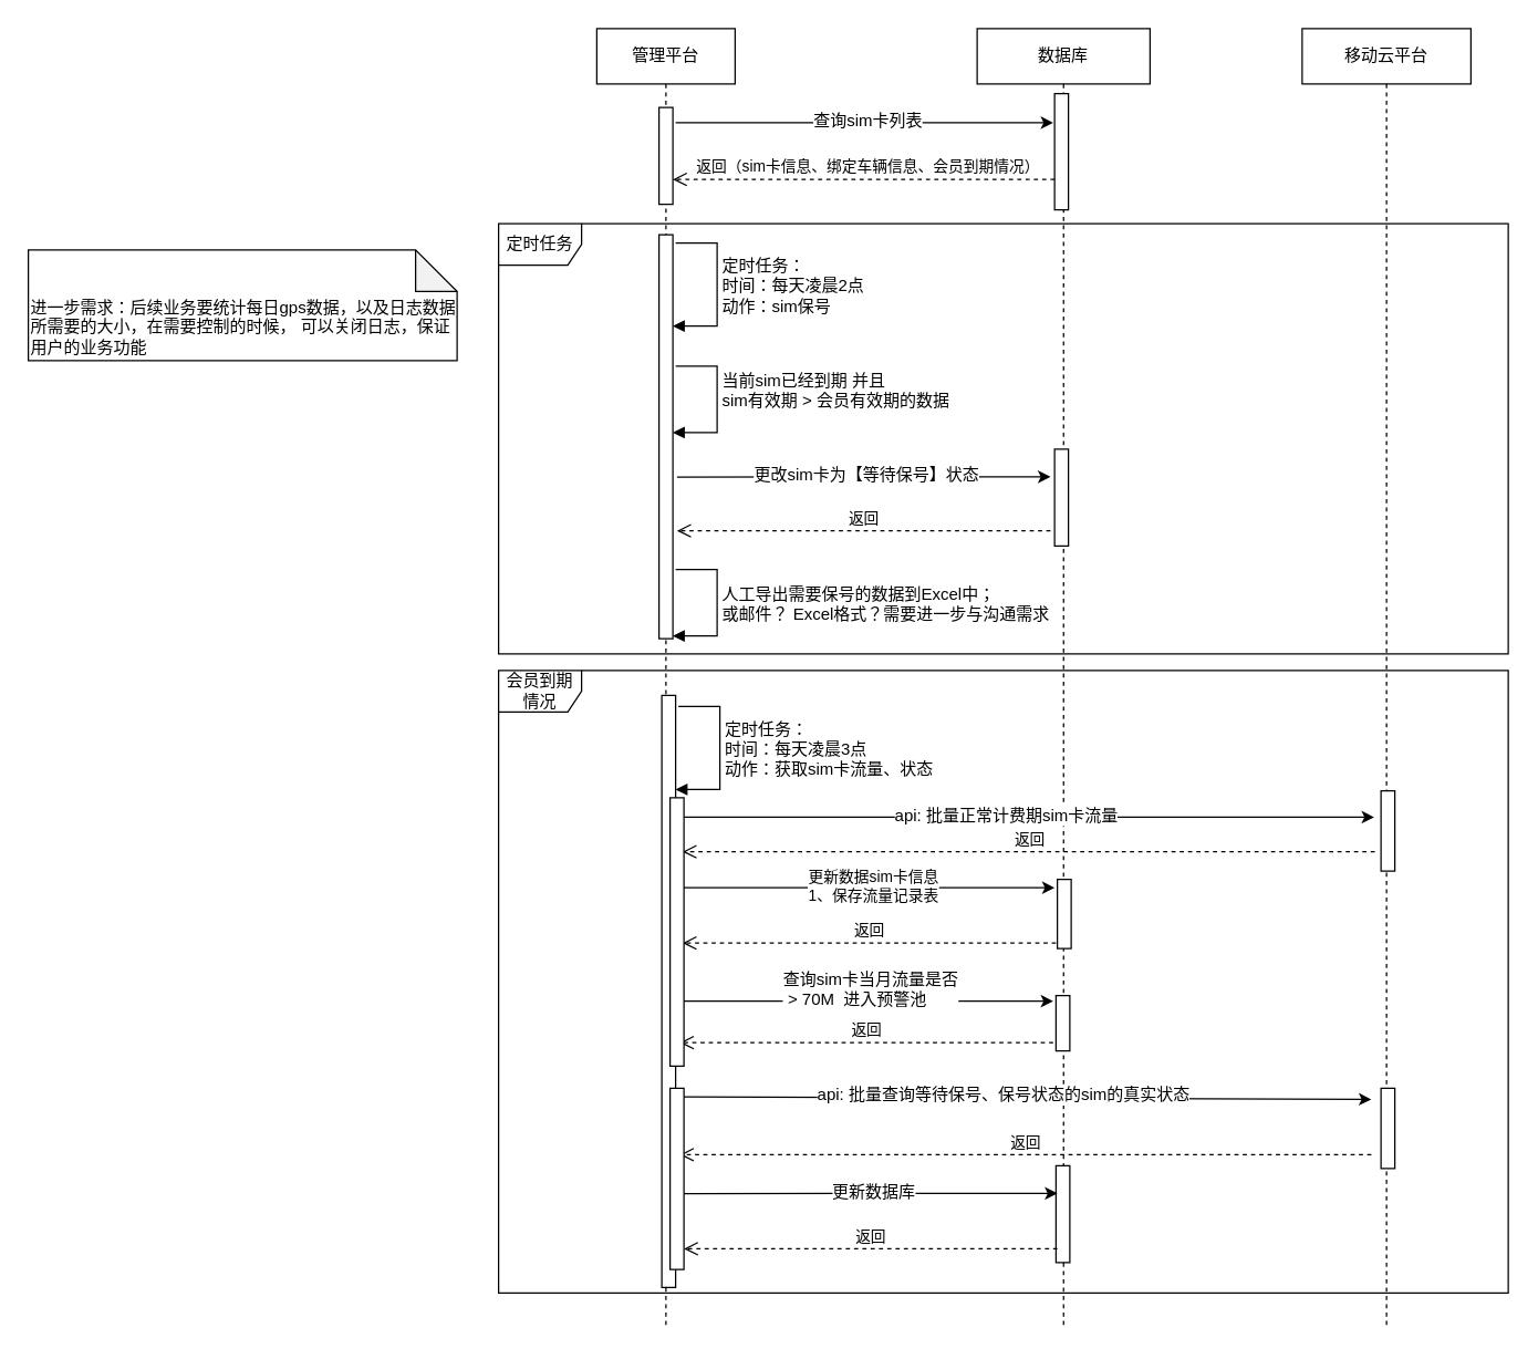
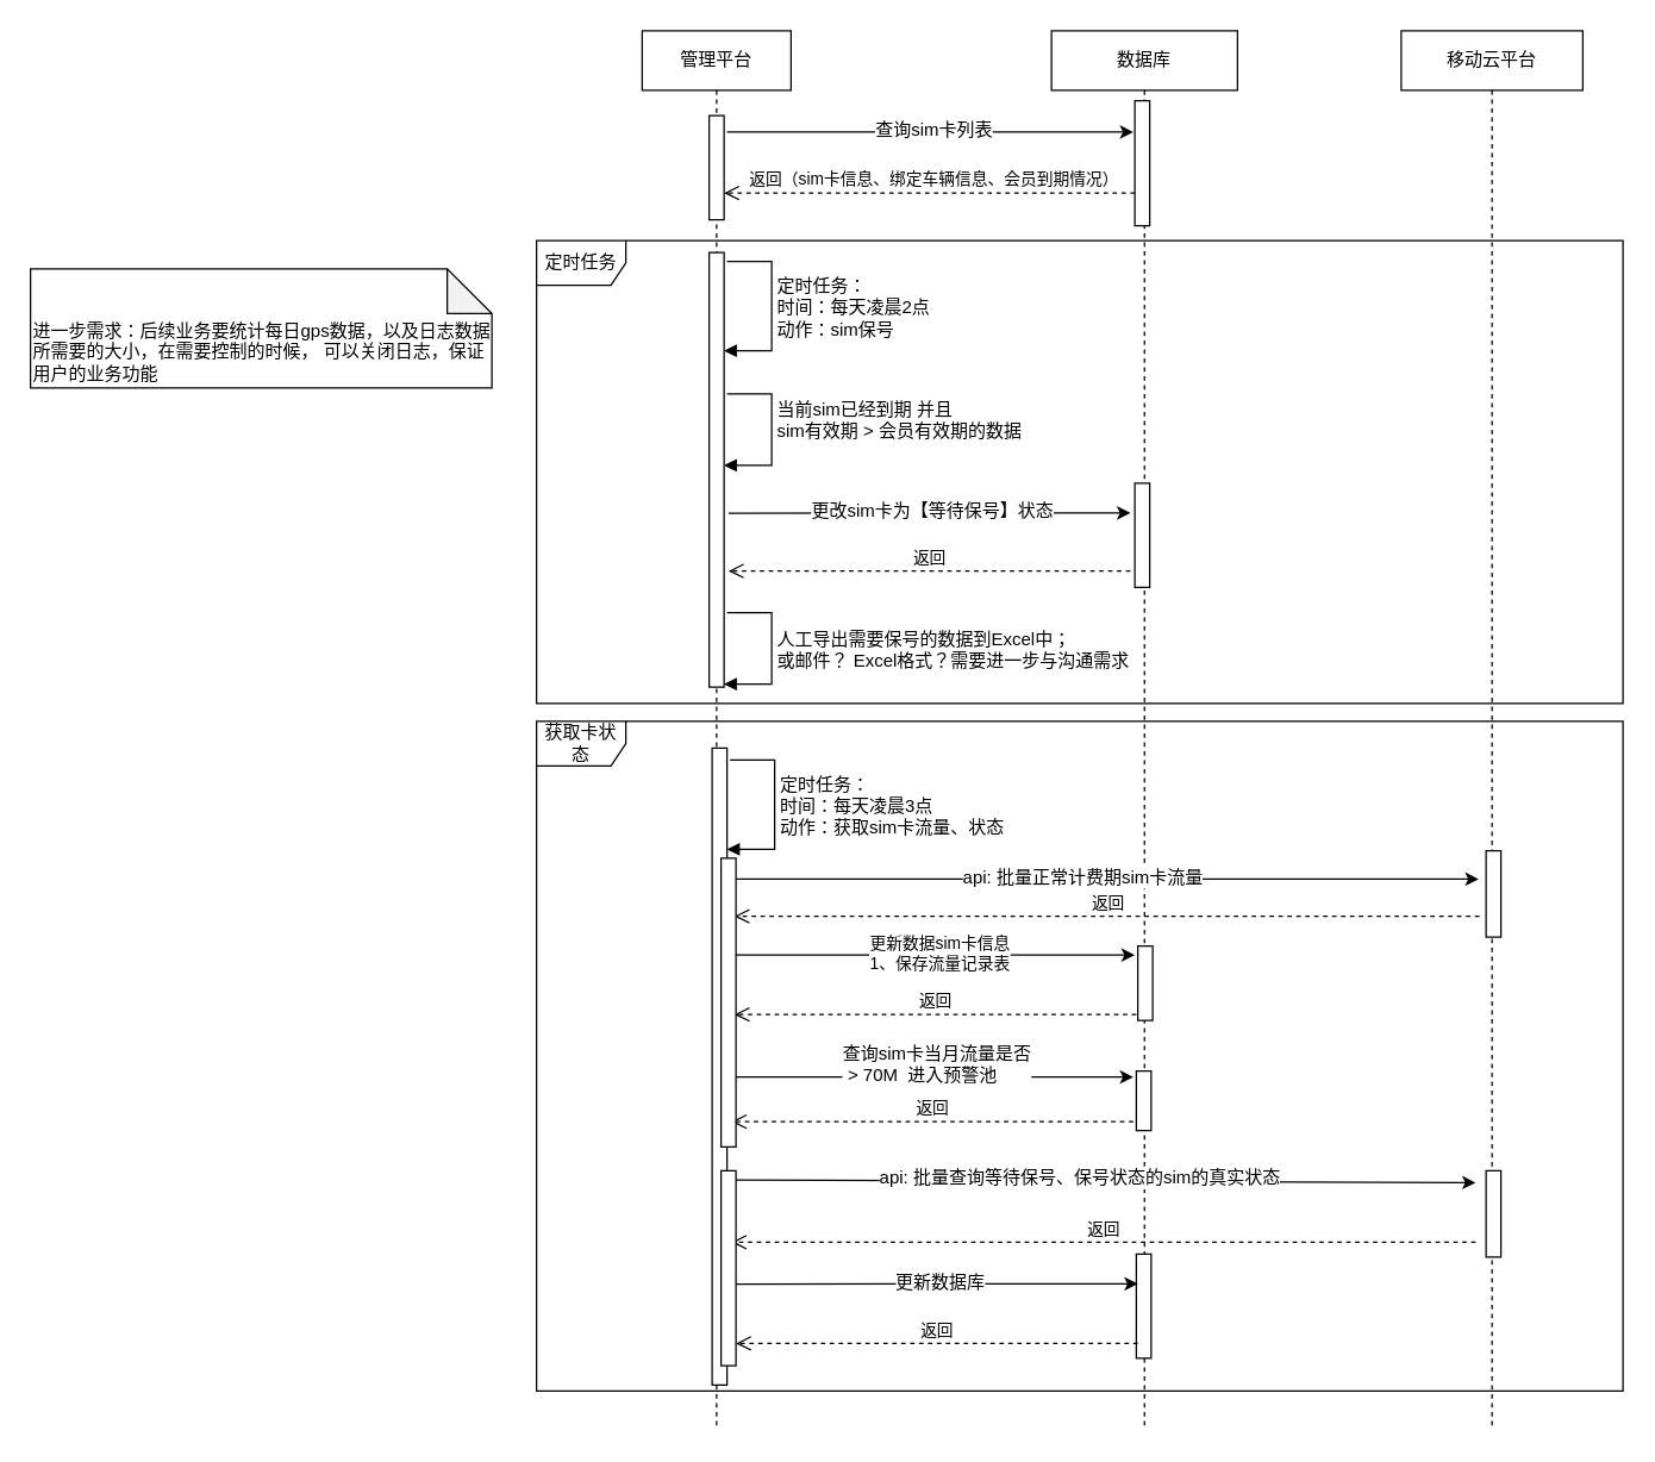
  <mxCell id="0" />
  <mxCell id="1" parent="0" />
  <mxCell id="2" value="移动云平台" style="shape=umlLifeline;perimeter=lifelinePerimeter;whiteSpace=wrap;html=1;container=0;dropTarget=0;collapsible=0;recursiveResize=0;outlineConnect=0;portConstraint=eastwest;newEdgeStyle={&quot;edgeStyle&quot;:&quot;elbowEdgeStyle&quot;,&quot;elbow&quot;:&quot;vertical&quot;,&quot;curved&quot;:0,&quot;rounded&quot;:0};" parent="1" vertex="1"><mxGeometry x="941" y="20" width="122" height="940" as="geometry" /></mxCell>
  <mxCell id="3" value="数据库" style="shape=umlLifeline;perimeter=lifelinePerimeter;whiteSpace=wrap;html=1;container=0;dropTarget=0;collapsible=0;recursiveResize=0;outlineConnect=0;portConstraint=eastwest;newEdgeStyle={&quot;edgeStyle&quot;:&quot;elbowEdgeStyle&quot;,&quot;elbow&quot;:&quot;vertical&quot;,&quot;curved&quot;:0,&quot;rounded&quot;:0};" parent="1" vertex="1"><mxGeometry x="706" y="20" width="125" height="940" as="geometry" /></mxCell>
  <mxCell id="4" value="" style="endArrow=classic;html=1;rounded=0;" parent="3" edge="1"><mxGeometry width="50" height="50" relative="1" as="geometry"><mxPoint x="-218" y="68" as="sourcePoint" /><mxPoint x="55" y="68" as="targetPoint" /></mxGeometry></mxCell>
  <mxCell id="5" value="&lt;div style=&quot;text-align: left;&quot;&gt;&lt;span style=&quot;font-size: 12px;&quot;&gt;查询sim卡列表&lt;/span&gt;&lt;/div&gt;" style="edgeLabel;html=1;align=center;verticalAlign=middle;resizable=0;points=[];" parent="4" vertex="1" connectable="0"><mxGeometry x="-0.17" y="2" relative="1" as="geometry"><mxPoint x="25" as="offset" /></mxGeometry></mxCell>
  <mxCell id="6" value="返回（sim卡信息、绑定车辆信息、会员到期情况）" style="html=1;verticalAlign=bottom;endArrow=open;dashed=1;endSize=8;edgeStyle=elbowEdgeStyle;elbow=vertical;curved=0;rounded=0;" parent="3" edge="1"><mxGeometry relative="1" as="geometry"><mxPoint x="-220" y="109" as="targetPoint" /><Array as="points" /><mxPoint x="62" y="109" as="sourcePoint" /><mxPoint as="offset" /></mxGeometry></mxCell>
  <mxCell id="7" value="" style="html=1;points=[];perimeter=orthogonalPerimeter;outlineConnect=0;targetShapes=umlLifeline;portConstraint=eastwest;newEdgeStyle={&quot;edgeStyle&quot;:&quot;elbowEdgeStyle&quot;,&quot;elbow&quot;:&quot;vertical&quot;,&quot;curved&quot;:0,&quot;rounded&quot;:0};" parent="3" vertex="1"><mxGeometry x="56" y="47" width="10" height="84" as="geometry" /></mxCell>
  <mxCell id="8" value="管理平台" style="shape=umlLifeline;perimeter=lifelinePerimeter;whiteSpace=wrap;html=1;container=0;dropTarget=0;collapsible=0;recursiveResize=0;outlineConnect=0;portConstraint=eastwest;newEdgeStyle={&quot;edgeStyle&quot;:&quot;elbowEdgeStyle&quot;,&quot;elbow&quot;:&quot;vertical&quot;,&quot;curved&quot;:0,&quot;rounded&quot;:0};" parent="1" vertex="1"><mxGeometry x="431" y="20" width="100" height="940" as="geometry" /></mxCell>
  <mxCell id="9" value="" style="html=1;points=[];perimeter=orthogonalPerimeter;outlineConnect=0;targetShapes=umlLifeline;portConstraint=eastwest;newEdgeStyle={&quot;edgeStyle&quot;:&quot;elbowEdgeStyle&quot;,&quot;elbow&quot;:&quot;vertical&quot;,&quot;curved&quot;:0,&quot;rounded&quot;:0};" parent="8" vertex="1"><mxGeometry x="45" y="57" width="10" height="70" as="geometry" /></mxCell>
  <mxCell id="10" value="" style="html=1;points=[];perimeter=orthogonalPerimeter;outlineConnect=0;targetShapes=umlLifeline;portConstraint=eastwest;newEdgeStyle={&quot;edgeStyle&quot;:&quot;elbowEdgeStyle&quot;,&quot;elbow&quot;:&quot;vertical&quot;,&quot;curved&quot;:0,&quot;rounded&quot;:0};" vertex="1" parent="8"><mxGeometry x="45" y="149" width="10" height="292" as="geometry" /></mxCell>
  <mxCell id="11" value="" style="endArrow=classic;html=1;rounded=0;" parent="1" edge="1"><mxGeometry width="50" height="50" relative="1" as="geometry"><mxPoint x="491" y="723" as="sourcePoint" /><mxPoint x="761" y="723" as="targetPoint" /></mxGeometry></mxCell>
  <mxCell id="12" value="&lt;div style=&quot;text-align: left;&quot;&gt;&lt;span style=&quot;font-size: 12px;&quot;&gt;查询sim卡当月流量是否&lt;br&gt;&lt;/span&gt;&lt;div&gt;&lt;span style=&quot;font-size: 12px;&quot;&gt;&amp;nbsp;&amp;gt; 70M&amp;nbsp; 进入预警池&lt;/span&gt;&lt;/div&gt;&lt;/div&gt;&lt;div style=&quot;text-align: left;&quot;&gt;&lt;span style=&quot;font-size: 12px;&quot;&gt;&amp;nbsp;&lt;/span&gt;&lt;/div&gt;" style="edgeLabel;html=1;align=center;verticalAlign=middle;resizable=0;points=[];" parent="11" vertex="1" connectable="0"><mxGeometry x="-0.17" y="2" relative="1" as="geometry"><mxPoint x="25" as="offset" /></mxGeometry></mxCell>
  <mxCell id="13" value="返回" style="html=1;verticalAlign=bottom;endArrow=open;dashed=1;endSize=8;edgeStyle=elbowEdgeStyle;elbow=vertical;curved=0;rounded=0;" parent="1" edge="1"><mxGeometry relative="1" as="geometry"><mxPoint x="491" y="753" as="targetPoint" /><Array as="points" /><mxPoint x="761" y="753" as="sourcePoint" /><mxPoint as="offset" /></mxGeometry></mxCell>
  <mxCell id="14" value="" style="html=1;points=[];perimeter=orthogonalPerimeter;outlineConnect=0;targetShapes=umlLifeline;portConstraint=eastwest;newEdgeStyle={&quot;edgeStyle&quot;:&quot;elbowEdgeStyle&quot;,&quot;elbow&quot;:&quot;vertical&quot;,&quot;curved&quot;:0,&quot;rounded&quot;:0};" parent="1" vertex="1"><mxGeometry x="763" y="719" width="10" height="40" as="geometry" /></mxCell>
  <mxCell id="15" value="进一步需求：后续业务要统计每日gps数据，以及日志数据所需要的大小，在需要控制的时候， 可以关闭日志，保证用户的业务功能" style="shape=note;whiteSpace=wrap;html=1;backgroundOutline=1;darkOpacity=0.05;align=left;verticalAlign=bottom;" vertex="1" parent="1"><mxGeometry x="20" y="180" width="310" height="80" as="geometry" /></mxCell>
  <mxCell id="16" value="" style="endArrow=classic;html=1;rounded=0;" edge="1" parent="1"><mxGeometry width="50" height="50" relative="1" as="geometry"><mxPoint x="492" y="792.17" as="sourcePoint" /><mxPoint x="991" y="794" as="targetPoint" /></mxGeometry></mxCell>
  <mxCell id="17" value="&lt;div style=&quot;text-align: left;&quot;&gt;&lt;span style=&quot;font-size: 12px;&quot;&gt;api: 批量查询等待保号、保号状态的sim的真实状态&lt;/span&gt;&lt;/div&gt;" style="edgeLabel;html=1;align=center;verticalAlign=middle;resizable=0;points=[];" vertex="1" connectable="0" parent="16"><mxGeometry x="-0.17" y="2" relative="1" as="geometry"><mxPoint x="25" as="offset" /></mxGeometry></mxCell>
  <mxCell id="18" value="" style="html=1;points=[];perimeter=orthogonalPerimeter;outlineConnect=0;targetShapes=umlLifeline;portConstraint=eastwest;newEdgeStyle={&quot;edgeStyle&quot;:&quot;elbowEdgeStyle&quot;,&quot;elbow&quot;:&quot;vertical&quot;,&quot;curved&quot;:0,&quot;rounded&quot;:0};" vertex="1" parent="1"><mxGeometry x="998" y="786" width="10" height="58" as="geometry" /></mxCell>
  <mxCell id="19" value="返回" style="html=1;verticalAlign=bottom;endArrow=open;dashed=1;endSize=8;edgeStyle=elbowEdgeStyle;elbow=vertical;curved=0;rounded=0;" edge="1" parent="1"><mxGeometry relative="1" as="geometry"><mxPoint x="491" y="833.33" as="targetPoint" /><Array as="points" /><mxPoint x="991" y="834" as="sourcePoint" /><mxPoint as="offset" /></mxGeometry></mxCell>
  <mxCell id="20" value="" style="html=1;points=[];perimeter=orthogonalPerimeter;outlineConnect=0;targetShapes=umlLifeline;portConstraint=eastwest;newEdgeStyle={&quot;edgeStyle&quot;:&quot;elbowEdgeStyle&quot;,&quot;elbow&quot;:&quot;vertical&quot;,&quot;curved&quot;:0,&quot;rounded&quot;:0};" vertex="1" parent="1"><mxGeometry x="763" y="842" width="10" height="70" as="geometry" /></mxCell>
  <mxCell id="21" value="" style="endArrow=classic;html=1;rounded=0;" edge="1" parent="1"><mxGeometry width="50" height="50" relative="1" as="geometry"><mxPoint x="494" y="862.17" as="sourcePoint" /><mxPoint x="764" y="862" as="targetPoint" /></mxGeometry></mxCell>
  <mxCell id="22" value="&lt;div style=&quot;text-align: left;&quot;&gt;&lt;span style=&quot;font-size: 12px;&quot;&gt;更新数据库&lt;/span&gt;&lt;/div&gt;" style="edgeLabel;html=1;align=center;verticalAlign=middle;resizable=0;points=[];" vertex="1" connectable="0" parent="21"><mxGeometry x="-0.17" y="2" relative="1" as="geometry"><mxPoint x="25" as="offset" /></mxGeometry></mxCell>
  <mxCell id="23" value="返回" style="html=1;verticalAlign=bottom;endArrow=open;dashed=1;endSize=8;edgeStyle=elbowEdgeStyle;elbow=vertical;curved=0;rounded=0;" edge="1" parent="1"><mxGeometry relative="1" as="geometry"><mxPoint x="494" y="902.33" as="targetPoint" /><Array as="points" /><mxPoint x="764" y="902" as="sourcePoint" /><mxPoint as="offset" /></mxGeometry></mxCell>
  <mxCell id="24" value="定时任务：&lt;br&gt;时间：每天凌晨2点&lt;br&gt;动作：sim保号" style="html=1;align=left;spacingLeft=2;endArrow=block;rounded=0;edgeStyle=orthogonalEdgeStyle;curved=0;rounded=0;fontFamily=Helvetica;fontSize=12;fontColor=default;" edge="1" parent="1"><mxGeometry relative="1" as="geometry"><mxPoint x="488" y="175" as="sourcePoint" /><Array as="points"><mxPoint x="518" y="175" /><mxPoint x="518" y="235" /></Array><mxPoint x="486" y="235" as="targetPoint" /></mxGeometry></mxCell>
- <mxCell id="25" value="会员到期情况" style="shape=umlFrame;whiteSpace=wrap;html=1;pointerEvents=0;sketch=0;strokeColor=default;align=center;verticalAlign=middle;fontFamily=Helvetica;fontSize=12;fontColor=default;fillColor=default;" vertex="1" parent="1"><mxGeometry x="360" y="484" width="730" height="450" as="geometry" /></mxCell>
+ <mxCell id="25" value="获取卡状态" style="shape=umlFrame;whiteSpace=wrap;html=1;pointerEvents=0;sketch=0;strokeColor=default;align=center;verticalAlign=middle;fontFamily=Helvetica;fontSize=12;fontColor=default;fillColor=default;" vertex="1" parent="1"><mxGeometry x="360" y="484" width="730" height="450" as="geometry" /></mxCell>
  <mxCell id="26" value="当前sim已经到期 并且&lt;br&gt;sim有效期 &amp;gt; 会员有效期的数据&amp;nbsp;&lt;div&gt;&lt;div&gt;&lt;br&gt;&lt;/div&gt;&lt;/div&gt;" style="html=1;align=left;spacingLeft=2;endArrow=block;rounded=0;edgeStyle=orthogonalEdgeStyle;curved=0;rounded=0;fontFamily=Helvetica;fontSize=12;fontColor=default;" edge="1" parent="1"><mxGeometry relative="1" as="geometry"><mxPoint x="488" y="264" as="sourcePoint" /><Array as="points"><mxPoint x="518" y="264" /><mxPoint x="518" y="312" /><mxPoint x="486" y="312" /></Array><mxPoint x="486" y="312" as="targetPoint" /><mxPoint as="offset" /></mxGeometry></mxCell>
  <mxCell id="27" value="定时任务" style="shape=umlFrame;whiteSpace=wrap;html=1;pointerEvents=0;sketch=0;strokeColor=default;align=center;verticalAlign=middle;fontFamily=Helvetica;fontSize=12;fontColor=default;fillColor=default;" vertex="1" parent="1"><mxGeometry x="360" y="161" width="730" height="311" as="geometry" /></mxCell>
  <mxCell id="28" value="" style="html=1;points=[];perimeter=orthogonalPerimeter;outlineConnect=0;targetShapes=umlLifeline;portConstraint=eastwest;newEdgeStyle={&quot;edgeStyle&quot;:&quot;elbowEdgeStyle&quot;,&quot;elbow&quot;:&quot;vertical&quot;,&quot;curved&quot;:0,&quot;rounded&quot;:0};" vertex="1" parent="1"><mxGeometry x="762" y="324" width="10" height="70" as="geometry" /></mxCell>
  <mxCell id="29" value="" style="endArrow=classic;html=1;rounded=0;" edge="1" parent="1"><mxGeometry width="50" height="50" relative="1" as="geometry"><mxPoint x="489" y="344.17" as="sourcePoint" /><mxPoint x="759" y="344" as="targetPoint" /></mxGeometry></mxCell>
  <mxCell id="30" value="&lt;div style=&quot;text-align: left;&quot;&gt;&lt;span style=&quot;font-size: 12px;&quot;&gt;更改sim卡为【等待&lt;/span&gt;&lt;span style=&quot;font-size: 12px;&quot;&gt;保号&lt;/span&gt;&lt;span style=&quot;font-size: 12px;&quot;&gt;】状态&lt;/span&gt;&lt;/div&gt;" style="edgeLabel;html=1;align=center;verticalAlign=middle;resizable=0;points=[];" vertex="1" connectable="0" parent="29"><mxGeometry x="-0.17" y="2" relative="1" as="geometry"><mxPoint x="25" as="offset" /></mxGeometry></mxCell>
  <mxCell id="31" value="返回" style="html=1;verticalAlign=bottom;endArrow=open;dashed=1;endSize=8;edgeStyle=elbowEdgeStyle;elbow=vertical;curved=0;rounded=0;" edge="1" parent="1"><mxGeometry relative="1" as="geometry"><mxPoint x="489" y="383.33" as="targetPoint" /><Array as="points" /><mxPoint x="759" y="383" as="sourcePoint" /><mxPoint as="offset" /></mxGeometry></mxCell>
  <mxCell id="32" value="&lt;div&gt;&lt;div&gt;人工导出需要保号的数据到Excel中；&lt;/div&gt;&lt;/div&gt;&lt;div&gt;或邮件？ Excel格式？需要进一步与沟通需求&lt;/div&gt;" style="html=1;align=left;spacingLeft=2;endArrow=block;rounded=0;edgeStyle=orthogonalEdgeStyle;curved=0;rounded=0;fontFamily=Helvetica;fontSize=12;fontColor=default;" edge="1" parent="1"><mxGeometry relative="1" as="geometry"><mxPoint x="488" y="411" as="sourcePoint" /><Array as="points"><mxPoint x="518" y="411" /><mxPoint x="518" y="459" /><mxPoint x="486" y="459" /></Array><mxPoint x="486" y="459" as="targetPoint" /><mxPoint as="offset" /></mxGeometry></mxCell>
  <mxCell id="33" value="" style="html=1;points=[];perimeter=orthogonalPerimeter;outlineConnect=0;targetShapes=umlLifeline;portConstraint=eastwest;newEdgeStyle={&quot;edgeStyle&quot;:&quot;elbowEdgeStyle&quot;,&quot;elbow&quot;:&quot;vertical&quot;,&quot;curved&quot;:0,&quot;rounded&quot;:0};" parent="1" vertex="1"><mxGeometry x="998" y="571" width="10" height="58" as="geometry" /></mxCell>
  <mxCell id="34" value="" style="html=1;points=[];perimeter=orthogonalPerimeter;outlineConnect=0;targetShapes=umlLifeline;portConstraint=eastwest;newEdgeStyle={&quot;edgeStyle&quot;:&quot;elbowEdgeStyle&quot;,&quot;elbow&quot;:&quot;vertical&quot;,&quot;curved&quot;:0,&quot;rounded&quot;:0};" parent="1" vertex="1"><mxGeometry x="764" y="635" width="10" height="50" as="geometry" /></mxCell>
  <mxCell id="35" value="" style="html=1;points=[];perimeter=orthogonalPerimeter;outlineConnect=0;targetShapes=umlLifeline;portConstraint=eastwest;newEdgeStyle={&quot;edgeStyle&quot;:&quot;elbowEdgeStyle&quot;,&quot;elbow&quot;:&quot;vertical&quot;,&quot;curved&quot;:0,&quot;rounded&quot;:0};" parent="1" vertex="1"><mxGeometry x="478" y="502" width="10" height="428" as="geometry" /></mxCell>
  <mxCell id="36" value="定时任务：&lt;br&gt;时间：每天凌晨3点&lt;br&gt;动作：获取sim卡流量、状态" style="html=1;align=left;spacingLeft=2;endArrow=block;rounded=0;edgeStyle=orthogonalEdgeStyle;curved=0;rounded=0;fontFamily=Helvetica;fontSize=12;fontColor=default;" parent="1" target="35" edge="1"><mxGeometry relative="1" as="geometry"><mxPoint x="490" y="510" as="sourcePoint" /><Array as="points"><mxPoint x="520" y="510" /><mxPoint x="520" y="570" /></Array><mxPoint x="490" y="540" as="targetPoint" /></mxGeometry></mxCell>
  <mxCell id="37" value="" style="endArrow=classic;html=1;rounded=0;" parent="1" edge="1"><mxGeometry width="50" height="50" relative="1" as="geometry"><mxPoint x="493" y="641" as="sourcePoint" /><mxPoint x="762" y="641" as="targetPoint" /></mxGeometry></mxCell>
  <mxCell id="38" value="更新数据sim卡信息&lt;br&gt;1、保存流量记录表" style="edgeLabel;html=1;align=center;verticalAlign=middle;resizable=0;points=[];" parent="37" vertex="1" connectable="0"><mxGeometry x="-0.17" y="2" relative="1" as="geometry"><mxPoint x="25" as="offset" /></mxGeometry></mxCell>
  <mxCell id="39" value="" style="endArrow=classic;html=1;rounded=0;" parent="1" edge="1"><mxGeometry width="50" height="50" relative="1" as="geometry"><mxPoint x="493" y="590" as="sourcePoint" /><mxPoint x="993" y="590" as="targetPoint" /></mxGeometry></mxCell>
  <mxCell id="40" value="&lt;div style=&quot;text-align: left;&quot;&gt;&lt;span style=&quot;font-size: 12px;&quot;&gt;api: 批量正常计费期sim卡流量&lt;/span&gt;&lt;/div&gt;" style="edgeLabel;html=1;align=center;verticalAlign=middle;resizable=0;points=[];" parent="39" vertex="1" connectable="0"><mxGeometry x="-0.17" y="2" relative="1" as="geometry"><mxPoint x="25" as="offset" /></mxGeometry></mxCell>
  <mxCell id="41" value="返回" style="html=1;verticalAlign=bottom;endArrow=open;dashed=1;endSize=8;edgeStyle=elbowEdgeStyle;elbow=vertical;curved=0;rounded=0;" parent="1" edge="1"><mxGeometry relative="1" as="geometry"><mxPoint x="493" y="615" as="targetPoint" /><Array as="points" /><mxPoint x="993.5" y="615.034" as="sourcePoint" /><mxPoint as="offset" /></mxGeometry></mxCell>
  <mxCell id="42" value="返回" style="html=1;verticalAlign=bottom;endArrow=open;dashed=1;endSize=8;edgeStyle=elbowEdgeStyle;elbow=vertical;curved=0;rounded=0;" parent="1" edge="1"><mxGeometry relative="1" as="geometry"><mxPoint x="493" y="681" as="targetPoint" /><Array as="points" /><mxPoint x="763" y="681" as="sourcePoint" /><mxPoint as="offset" /></mxGeometry></mxCell>
  <mxCell id="43" value="" style="html=1;points=[];perimeter=orthogonalPerimeter;outlineConnect=0;targetShapes=umlLifeline;portConstraint=eastwest;newEdgeStyle={&quot;edgeStyle&quot;:&quot;elbowEdgeStyle&quot;,&quot;elbow&quot;:&quot;vertical&quot;,&quot;curved&quot;:0,&quot;rounded&quot;:0};" vertex="1" parent="1"><mxGeometry x="484" y="576" width="10" height="194" as="geometry" /></mxCell>
  <mxCell id="44" value="" style="html=1;points=[];perimeter=orthogonalPerimeter;outlineConnect=0;targetShapes=umlLifeline;portConstraint=eastwest;newEdgeStyle={&quot;edgeStyle&quot;:&quot;elbowEdgeStyle&quot;,&quot;elbow&quot;:&quot;vertical&quot;,&quot;curved&quot;:0,&quot;rounded&quot;:0};" vertex="1" parent="1"><mxGeometry x="484" y="786" width="10" height="131" as="geometry" /></mxCell>
